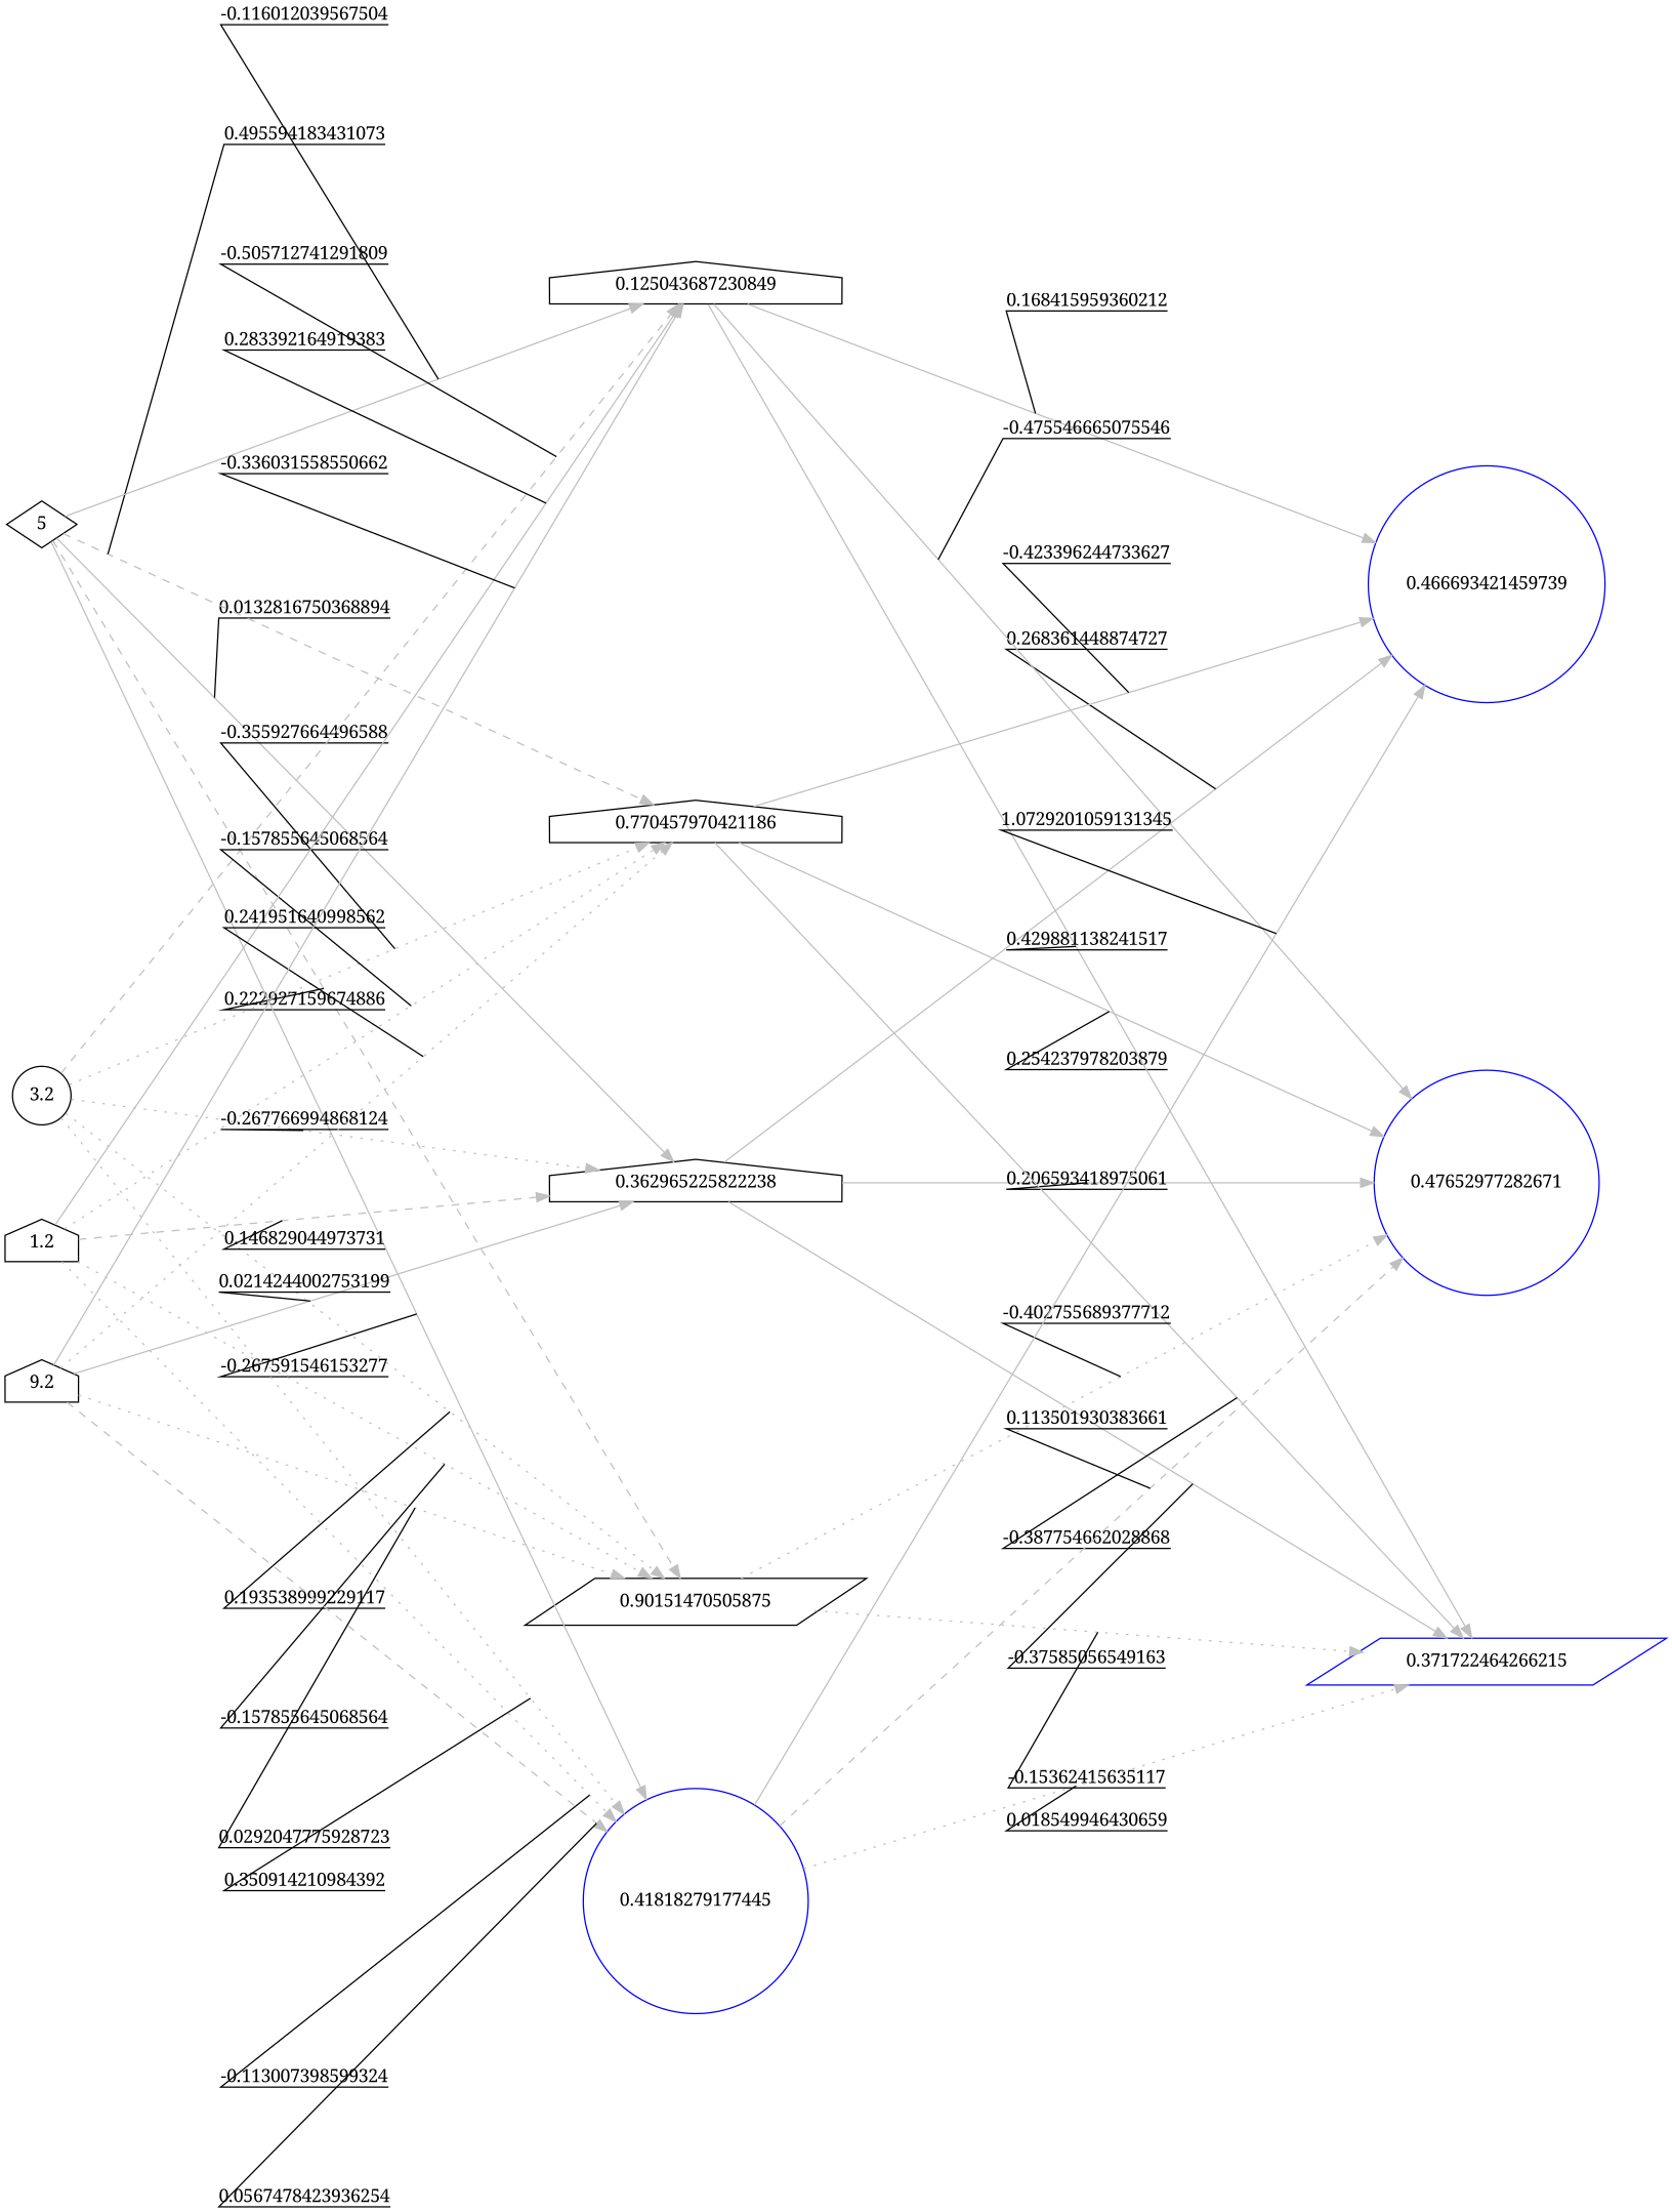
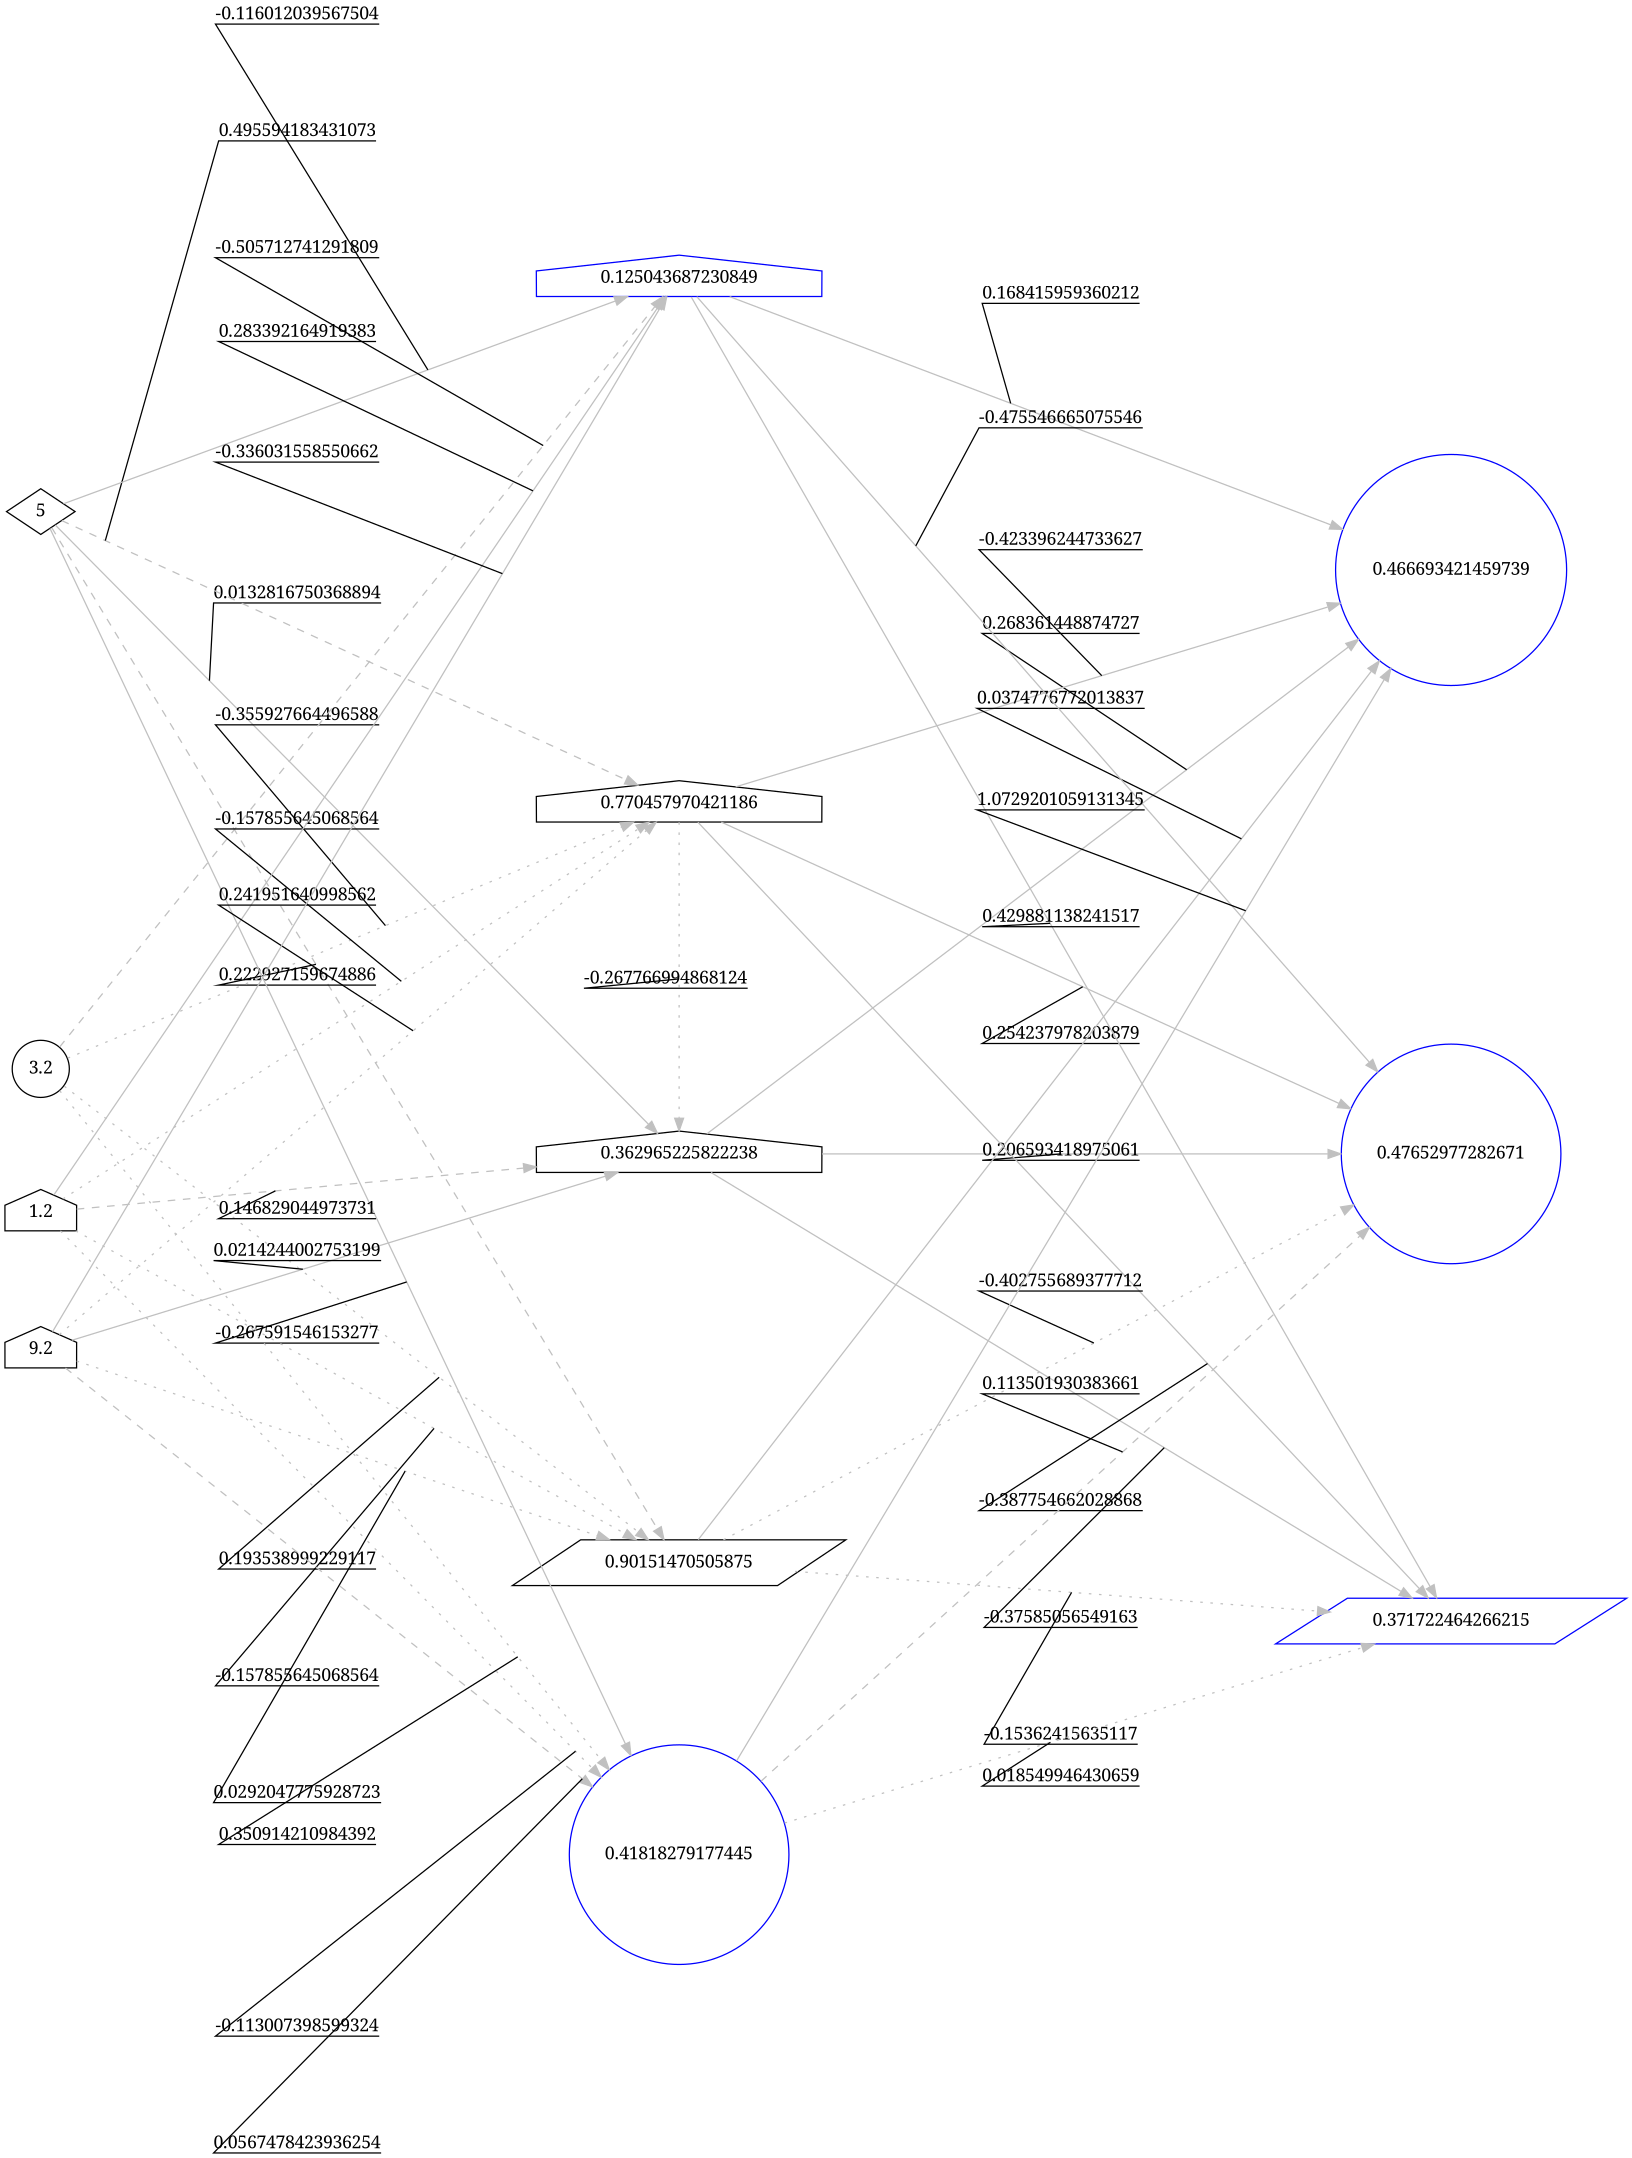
  digraph {
    fontname="Noto Serif"
    nodesep=1
    rankdir=LR
    ranksep=3
    splines=line
    node [color=black fontname="Noto Serif" shape=house]
    edge [color=grey decorate=true fontname="Noto Serif" style=solid]
    5 [shape=diamond]
    3.2 [shape=circle]
    1.2
    n4 [label=9.2]
    0.362965225822238
    0.770457970421186
    0.90151470505875 [shape=parallelogram]
-   0.125043687230849
+   0.125043687230849 [color=blue]
    0.41818279177445 [color=blue shape=circle]
    0.371722464266215 [color=blue shape=parallelogram]
    0.466693421459739 [color=blue shape=circle]
    0.47652977282671 [color=blue shape=circle]
    subgraph sub_1 {
      rank=same
      5
      3.2
      1.2
      n4
    }
    subgraph sub_2 {
      rank=same
      0.362965225822238
      0.770457970421186
      0.90151470505875
      0.125043687230849
      0.41818279177445
    }
    subgraph sub_3 {
      rank=same
      0.371722464266215
      0.466693421459739
      0.47652977282671
    }
    5 -> 0.362965225822238 [label=0.0132816750368894]
    5 -> 0.770457970421186 [label=0.495594183431073 style=dashed]
    5 -> 0.90151470505875 [label=0.222927159674886 style=dashed]
    5 -> 0.125043687230849 [label=-0.116012039567504]
    5 -> 0.41818279177445 [label=-0.267591546153277]
-   3.2 -> 0.362965225822238 [label=-0.267766994868124 style=dotted]
+   0.770457970421186 -> 0.362965225822238 [label=-0.267766994868124 style=dotted]
    3.2 -> 0.770457970421186 [label=-0.355927664496588 style=dotted]
    3.2 -> 0.90151470505875 [label=0.193538999229117 style=dotted]
    3.2 -> 0.125043687230849 [label=-0.505712741291809 style=dashed]
    3.2 -> 0.41818279177445 [label=0.350914210984392 style=dotted]
    1.2 -> 0.362965225822238 [label=0.146829044973731 style=dashed]
    1.2 -> 0.770457970421186 [label=-0.157855645068564 style=dotted]
    1.2 -> 0.90151470505875 [label=-0.157855645068564 style=dotted]
    1.2 -> 0.125043687230849 [label=0.283392164919383]
    1.2 -> 0.41818279177445 [label=-0.113007398599324 style=dotted]
    n4 -> 0.362965225822238 [label=0.0214244002753199]
    n4 -> 0.770457970421186 [label=0.241951640998562 style=dotted]
    n4 -> 0.90151470505875 [label=0.0292047775928723 style=dotted]
    n4 -> 0.125043687230849 [label=-0.336031558550662]
    n4 -> 0.41818279177445 [label=0.0567478423936254 style=dashed]
    0.362965225822238 -> 0.371722464266215 [label=-0.37585056549163]
    0.362965225822238 -> 0.466693421459739 [label=0.268361448874727]
    0.362965225822238 -> 0.47652977282671 [label=0.206593418975061]
    0.770457970421186 -> 0.371722464266215 [label=-0.387754662028868]
    0.770457970421186 -> 0.466693421459739 [label=-0.423396244733627]
    0.770457970421186 -> 0.47652977282671 [label=0.254237978203879]
    0.90151470505875 -> 0.371722464266215 [label=-0.15362415635117 style=dotted]
+   0.90151470505875 -> 0.466693421459739 [label=0.0374776772013837]
    0.90151470505875 -> 0.47652977282671 [label=-0.402755689377712 style=dotted]
    0.125043687230849 -> 0.371722464266215 [label=0.429881138241517]
    0.125043687230849 -> 0.466693421459739 [label=0.168415959360212]
    0.125043687230849 -> 0.47652977282671 [label=-0.475546665075546]
    0.41818279177445 -> 0.371722464266215 [label=0.018549946430659 style=dotted]
    0.41818279177445 -> 0.466693421459739 [label=1.0729201059131345]
    0.41818279177445 -> 0.47652977282671 [label=0.113501930383661 style=dashed]
  }
